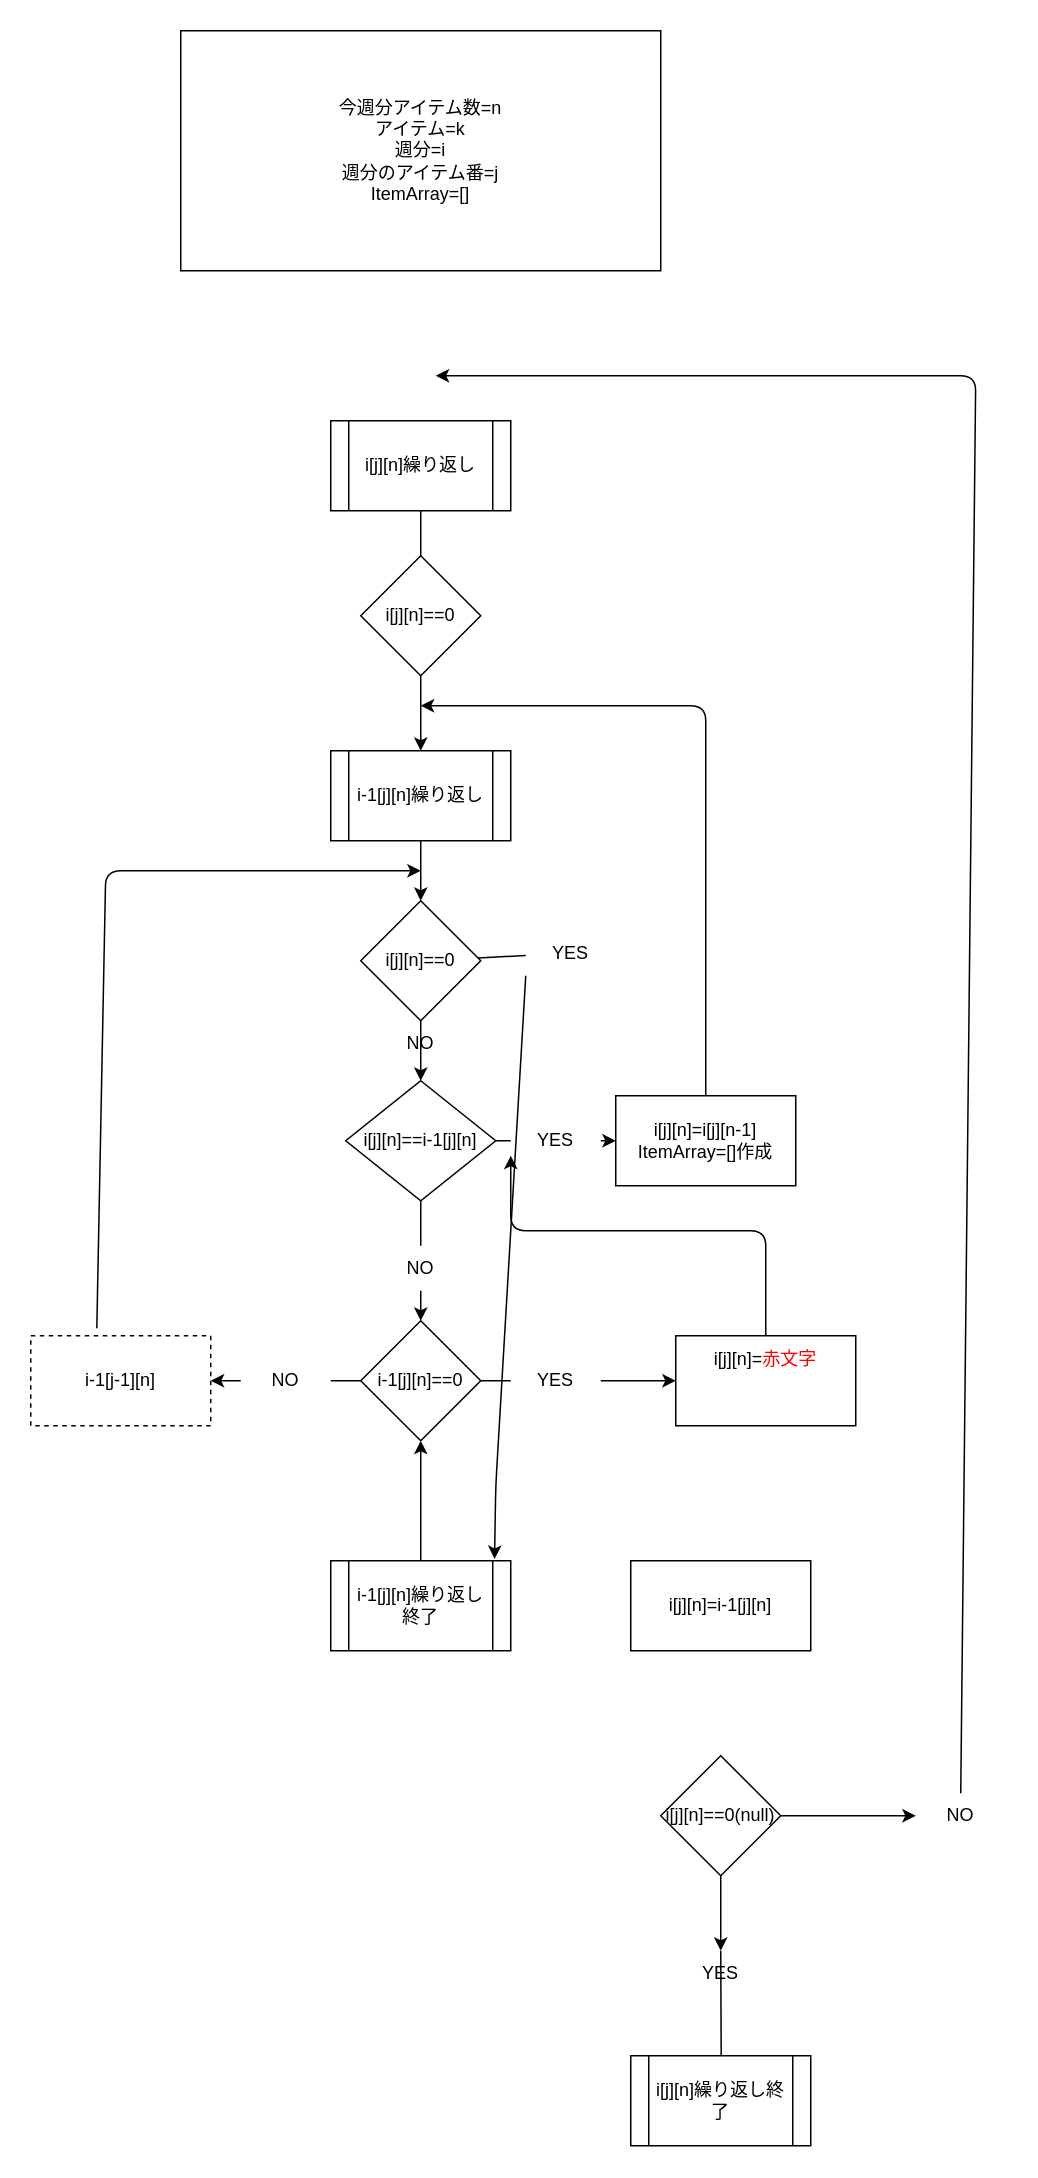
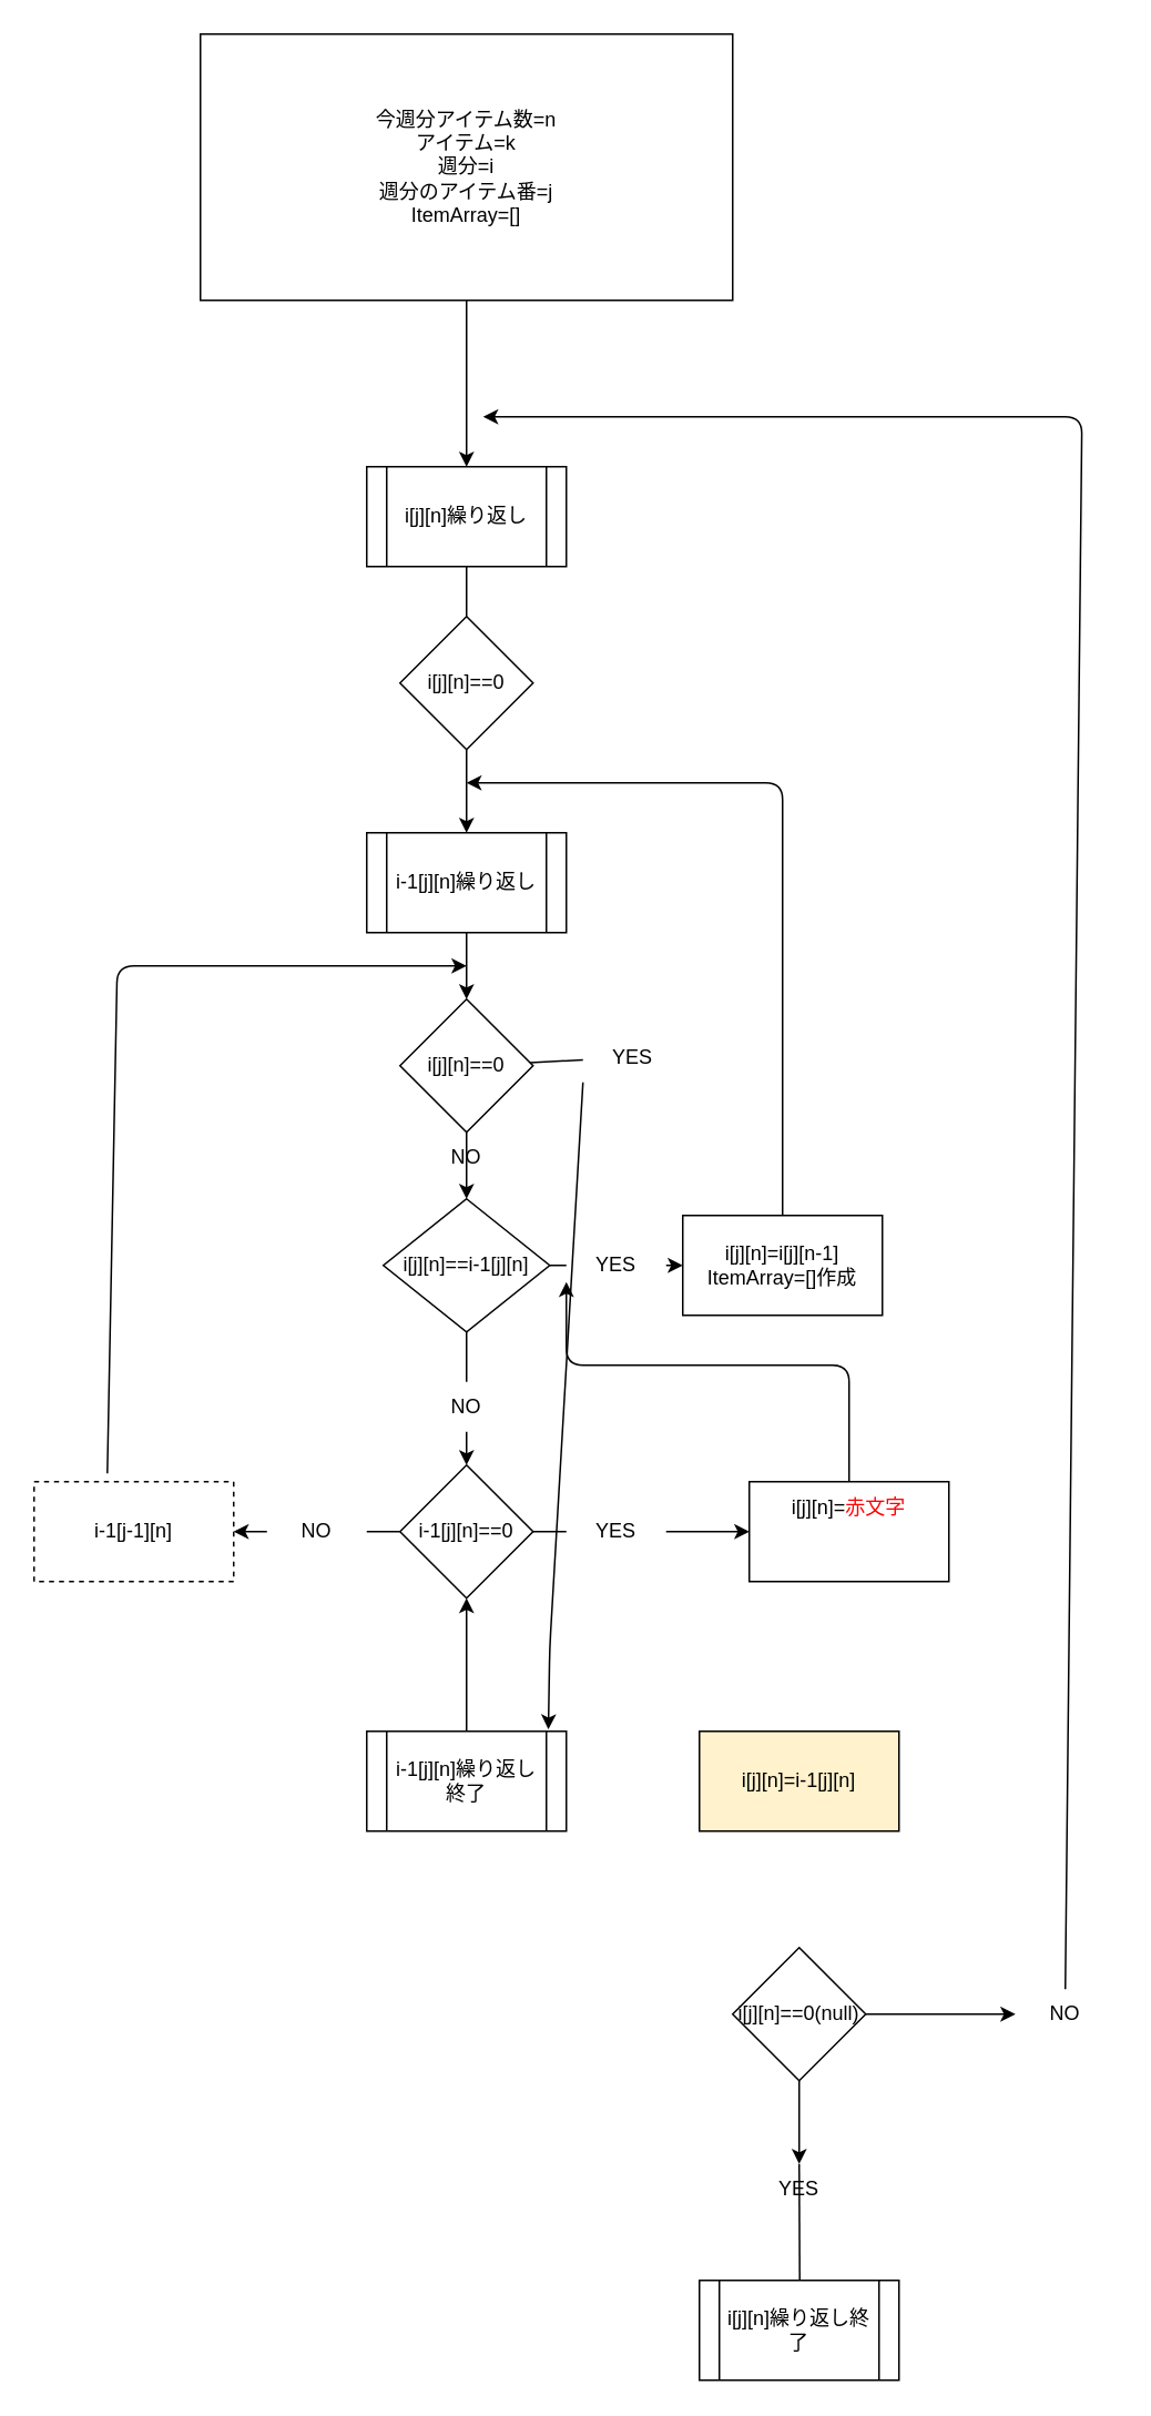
  <mxCell id="0" />
  <mxCell id="1" parent="0" />
+ <mxCell id="2" value="" style="edgeStyle=none;html=1;fontColor=#FFFFFF;" edge="1" parent="1" source="3" target="5"><mxGeometry relative="1" as="geometry" /></mxCell>
  <mxCell id="3" value="今週分アイテム数=n&lt;br&gt;アイテム=k&lt;br&gt;週分=i&lt;br&gt;週分のアイテム番=j&lt;br&gt;ItemArray=[]" style="rounded=0;whiteSpace=wrap;html=1;" parent="1" vertex="1"><mxGeometry x="120" y="20" width="320" height="160" as="geometry" /></mxCell>
  <mxCell id="4" value="" style="edgeStyle=none;html=1;fontColor=#FF0000;startArrow=none;" edge="1" parent="1" source="34"><mxGeometry relative="1" as="geometry"><mxPoint x="280" y="500" as="targetPoint" /></mxGeometry></mxCell>
  <mxCell id="5" value="i[j][n]繰り返し" style="shape=process;whiteSpace=wrap;html=1;backgroundOutline=1;" parent="1" vertex="1"><mxGeometry x="220" y="280" width="120" height="60" as="geometry" /></mxCell>
  <mxCell id="6" value="" style="edgeStyle=none;html=1;fontColor=#FFFFFF;" edge="1" parent="1" source="7" target="25"><mxGeometry relative="1" as="geometry" /></mxCell>
  <mxCell id="7" value="i-1[j][n]繰り返し" style="shape=process;whiteSpace=wrap;html=1;backgroundOutline=1;" vertex="1" parent="1"><mxGeometry x="220" y="500" width="120" height="60" as="geometry" /></mxCell>
  <mxCell id="8" value="" style="edgeStyle=none;html=1;startArrow=none;" edge="1" parent="1" source="32" target="11"><mxGeometry relative="1" as="geometry"><Array as="points" /></mxGeometry></mxCell>
  <mxCell id="9" value="" style="edgeStyle=none;html=1;startArrow=none;" edge="1" parent="1" source="16" target="14"><mxGeometry relative="1" as="geometry" /></mxCell>
  <mxCell id="10" value="i[j][n]==i-1[j][n]" style="rhombus;whiteSpace=wrap;html=1;" vertex="1" parent="1"><mxGeometry x="230" y="720" width="100" height="80" as="geometry" /></mxCell>
  <mxCell id="11" value="i[j][n]=i[j][n-1]&lt;br&gt;ItemArray=[]作成" style="whiteSpace=wrap;html=1;" vertex="1" parent="1"><mxGeometry x="410" y="730" width="120" height="60" as="geometry" /></mxCell>
  <mxCell id="12" value="" style="edgeStyle=none;html=1;startArrow=none;" edge="1" parent="1" source="20" target="18"><mxGeometry relative="1" as="geometry" /></mxCell>
  <mxCell id="13" value="" style="edgeStyle=none;html=1;fontColor=#FF0000;startArrow=none;" edge="1" parent="1" source="23" target="21"><mxGeometry relative="1" as="geometry" /></mxCell>
  <mxCell id="14" value="i-1[j][n]==0" style="rhombus;whiteSpace=wrap;html=1;" vertex="1" parent="1"><mxGeometry x="240" y="880" width="80" height="80" as="geometry" /></mxCell>
  <mxCell id="15" value="" style="edgeStyle=none;html=1;endArrow=none;" edge="1" parent="1" source="10" target="16"><mxGeometry relative="1" as="geometry"><mxPoint x="280" y="800" as="sourcePoint" /><mxPoint x="280" y="880" as="targetPoint" /></mxGeometry></mxCell>
  <mxCell id="16" value="NO" style="text;strokeColor=none;align=center;fillColor=none;html=1;verticalAlign=middle;whiteSpace=wrap;rounded=0;" vertex="1" parent="1"><mxGeometry x="250" y="830" width="60" height="30" as="geometry" /></mxCell>
  <mxCell id="17" style="edgeStyle=none;html=1;fontColor=#FF0000;" edge="1" parent="1" source="18"><mxGeometry relative="1" as="geometry"><mxPoint x="340" y="770" as="targetPoint" /><Array as="points"><mxPoint x="510" y="820" /><mxPoint x="340" y="820" /></Array></mxGeometry></mxCell>
  <mxCell id="18" value="i[j][n]=&lt;font color=&quot;#ff0000&quot;&gt;赤文字&lt;/font&gt;&lt;br&gt;&lt;font color=&quot;#ffffff&quot;&gt;ItemArray=[&quot;赤文字&quot;,&quot;&quot;]&lt;/font&gt;" style="whiteSpace=wrap;html=1;" vertex="1" parent="1"><mxGeometry x="450" y="890" width="120" height="60" as="geometry" /></mxCell>
  <mxCell id="19" value="" style="edgeStyle=none;html=1;endArrow=none;" edge="1" parent="1" source="14" target="20"><mxGeometry relative="1" as="geometry"><mxPoint x="320" y="920" as="sourcePoint" /><mxPoint x="380" y="920" as="targetPoint" /></mxGeometry></mxCell>
  <mxCell id="20" value="YES" style="text;strokeColor=none;align=center;fillColor=none;html=1;verticalAlign=middle;whiteSpace=wrap;rounded=0;" vertex="1" parent="1"><mxGeometry x="340" y="905" width="60" height="30" as="geometry" /></mxCell>
  <mxCell id="21" value="i-1[j-1][n]" style="whiteSpace=wrap;html=1;dashed=1;" vertex="1" parent="1"><mxGeometry x="20" y="890" width="120" height="60" as="geometry" /></mxCell>
  <mxCell id="22" value="" style="edgeStyle=none;html=1;fontColor=#FF0000;endArrow=none;" edge="1" parent="1" source="14" target="23"><mxGeometry relative="1" as="geometry"><mxPoint x="240" y="920" as="sourcePoint" /><mxPoint x="180" y="920" as="targetPoint" /></mxGeometry></mxCell>
  <mxCell id="23" value="NO" style="text;strokeColor=none;align=center;fillColor=none;html=1;verticalAlign=middle;whiteSpace=wrap;rounded=0;" vertex="1" parent="1"><mxGeometry x="160" y="905" width="60" height="30" as="geometry" /></mxCell>
  <mxCell id="24" value="" style="edgeStyle=none;html=1;fontColor=#FFFFFF;" edge="1" parent="1" source="25" target="10"><mxGeometry relative="1" as="geometry" /></mxCell>
  <mxCell id="25" value="i[j][n]==0" style="rhombus;whiteSpace=wrap;html=1;" vertex="1" parent="1"><mxGeometry x="240" y="600" width="80" height="80" as="geometry" /></mxCell>
- <mxCell id="26" value="i[j][n]=i-1[j][n]" style="whiteSpace=wrap;html=1;" vertex="1" parent="1"><mxGeometry x="420" y="1040" width="120" height="60" as="geometry" /></mxCell>
+ <mxCell id="26" value="i[j][n]=i-1[j][n]" style="whiteSpace=wrap;html=1;fillColor=#fff2cc;" vertex="1" parent="1"><mxGeometry x="420" y="1040" width="120" height="60" as="geometry" /></mxCell>
  <mxCell id="27" value="" style="edgeStyle=none;html=1;fontColor=#FFFFFF;endArrow=none;" edge="1" parent="1" source="25" target="28"><mxGeometry relative="1" as="geometry"><mxPoint x="320" y="640" as="sourcePoint" /><mxPoint x="380" y="640" as="targetPoint" /></mxGeometry></mxCell>
  <mxCell id="28" value="YES" style="text;strokeColor=none;align=center;fillColor=none;html=1;verticalAlign=middle;whiteSpace=wrap;rounded=0;" vertex="1" parent="1"><mxGeometry x="350" y="620" width="60" height="30" as="geometry" /></mxCell>
  <mxCell id="29" value="NO" style="text;strokeColor=none;align=center;fillColor=none;html=1;verticalAlign=middle;whiteSpace=wrap;rounded=0;" vertex="1" parent="1"><mxGeometry x="250" y="680" width="60" height="30" as="geometry" /></mxCell>
  <mxCell id="30" value="" style="endArrow=classic;html=1;fontColor=#FFFFFF;exitX=0.5;exitY=0;exitDx=0;exitDy=0;" edge="1" parent="1" source="11"><mxGeometry width="50" height="50" relative="1" as="geometry"><mxPoint x="510" y="680" as="sourcePoint" /><mxPoint x="280" y="470" as="targetPoint" /><Array as="points"><mxPoint x="470" y="470" /></Array></mxGeometry></mxCell>
  <mxCell id="31" value="" style="edgeStyle=none;html=1;endArrow=none;" edge="1" parent="1" source="10" target="32"><mxGeometry relative="1" as="geometry"><mxPoint x="330" y="760" as="sourcePoint" /><mxPoint x="410" y="760" as="targetPoint" /><Array as="points" /></mxGeometry></mxCell>
  <mxCell id="32" value="YES" style="text;strokeColor=none;align=center;fillColor=none;html=1;verticalAlign=middle;whiteSpace=wrap;rounded=0;" vertex="1" parent="1"><mxGeometry x="340" y="745" width="60" height="30" as="geometry" /></mxCell>
  <mxCell id="33" value="" style="edgeStyle=none;html=1;fontColor=#FF0000;endArrow=none;" edge="1" parent="1" source="5" target="34"><mxGeometry relative="1" as="geometry"><mxPoint x="280" y="340" as="sourcePoint" /><mxPoint x="280" y="500" as="targetPoint" /></mxGeometry></mxCell>
  <mxCell id="34" value="i[j][n]==0" style="rhombus;whiteSpace=wrap;html=1;rounded=0;" vertex="1" parent="1"><mxGeometry x="240" y="370" width="80" height="80" as="geometry" /></mxCell>
  <mxCell id="35" value="" style="endArrow=classic;html=1;fontColor=#FFFFFF;exitX=0.367;exitY=-0.084;exitDx=0;exitDy=0;exitPerimeter=0;" edge="1" parent="1" source="21"><mxGeometry width="50" height="50" relative="1" as="geometry"><mxPoint x="80" y="880" as="sourcePoint" /><mxPoint x="280" y="580" as="targetPoint" /><Array as="points"><mxPoint x="70" y="580" /></Array></mxGeometry></mxCell>
  <mxCell id="36" value="" style="edgeStyle=none;html=1;fontColor=#FFFFFF;" edge="1" parent="1" source="37" target="14"><mxGeometry relative="1" as="geometry" /></mxCell>
  <mxCell id="37" value="i-1[j][n]繰り返し&lt;br&gt;終了" style="shape=process;whiteSpace=wrap;html=1;backgroundOutline=1;" vertex="1" parent="1"><mxGeometry x="220" y="1040" width="120" height="60" as="geometry" /></mxCell>
  <mxCell id="38" value="" style="endArrow=classic;html=1;fontColor=#FFFFFF;exitX=0;exitY=1;exitDx=0;exitDy=0;entryX=0.91;entryY=-0.019;entryDx=0;entryDy=0;entryPerimeter=0;" edge="1" parent="1" source="28" target="37"><mxGeometry width="50" height="50" relative="1" as="geometry"><mxPoint x="510" y="760" as="sourcePoint" /><mxPoint x="360" y="1070" as="targetPoint" /><Array as="points"><mxPoint x="330" y="990" /></Array></mxGeometry></mxCell>
  <mxCell id="39" value="" style="edgeStyle=none;html=1;fontColor=#FFFFFF;" edge="1" parent="1" source="41" target="42"><mxGeometry relative="1" as="geometry" /></mxCell>
  <mxCell id="40" value="" style="edgeStyle=none;html=1;fontColor=#FFFFFF;" edge="1" parent="1" source="41" target="44"><mxGeometry relative="1" as="geometry" /></mxCell>
  <mxCell id="41" value="i[j][n]==0(null)" style="rhombus;whiteSpace=wrap;html=1;" vertex="1" parent="1"><mxGeometry x="440" y="1170" width="80" height="80" as="geometry" /></mxCell>
  <mxCell id="42" value="NO" style="text;strokeColor=none;align=center;fillColor=none;html=1;verticalAlign=middle;whiteSpace=wrap;rounded=0;" vertex="1" parent="1"><mxGeometry x="610" y="1195" width="60" height="30" as="geometry" /></mxCell>
  <mxCell id="43" style="edgeStyle=none;html=1;exitX=0.5;exitY=0;exitDx=0;exitDy=0;fontColor=#FFFFFF;" edge="1" parent="1" source="44"><mxGeometry relative="1" as="geometry"><mxPoint x="480.333" y="1380" as="targetPoint" /></mxGeometry></mxCell>
  <mxCell id="44" value="YES" style="text;strokeColor=none;align=center;fillColor=none;html=1;verticalAlign=middle;whiteSpace=wrap;rounded=0;" vertex="1" parent="1"><mxGeometry x="450" y="1300" width="60" height="30" as="geometry" /></mxCell>
  <mxCell id="45" value="" style="endArrow=classic;html=1;fontColor=#FFFFFF;exitX=0.5;exitY=0;exitDx=0;exitDy=0;" edge="1" parent="1" source="42"><mxGeometry width="50" height="50" relative="1" as="geometry"><mxPoint x="750" y="1070" as="sourcePoint" /><mxPoint x="290" y="250" as="targetPoint" /><Array as="points"><mxPoint x="650" y="250" /></Array></mxGeometry></mxCell>
  <mxCell id="46" value="i[j][n]繰り返し終了" style="shape=process;whiteSpace=wrap;html=1;backgroundOutline=1;" vertex="1" parent="1"><mxGeometry x="420" y="1370" width="120" height="60" as="geometry" /></mxCell>
